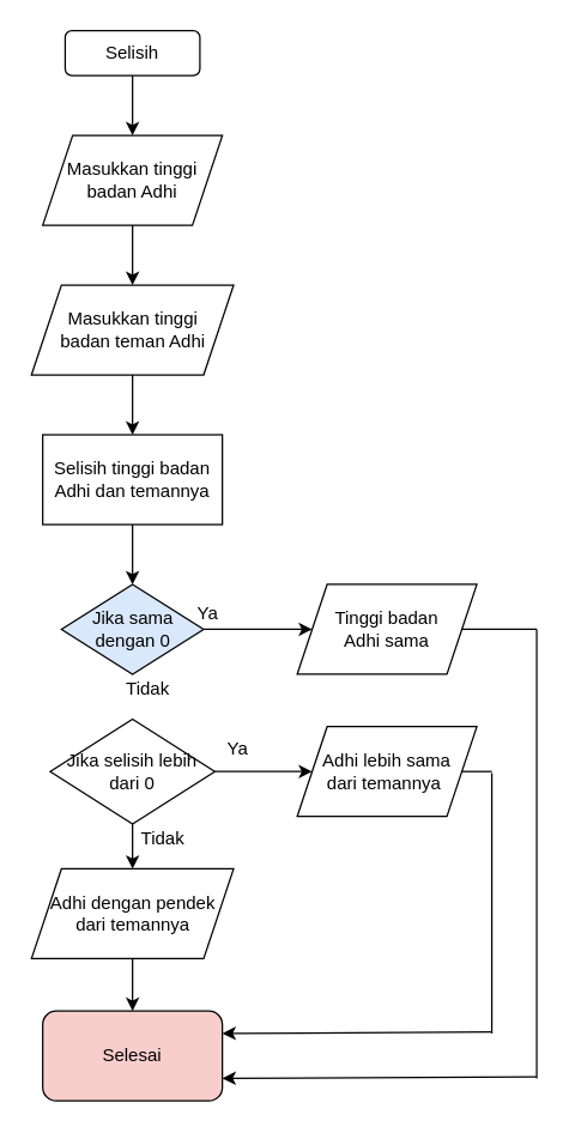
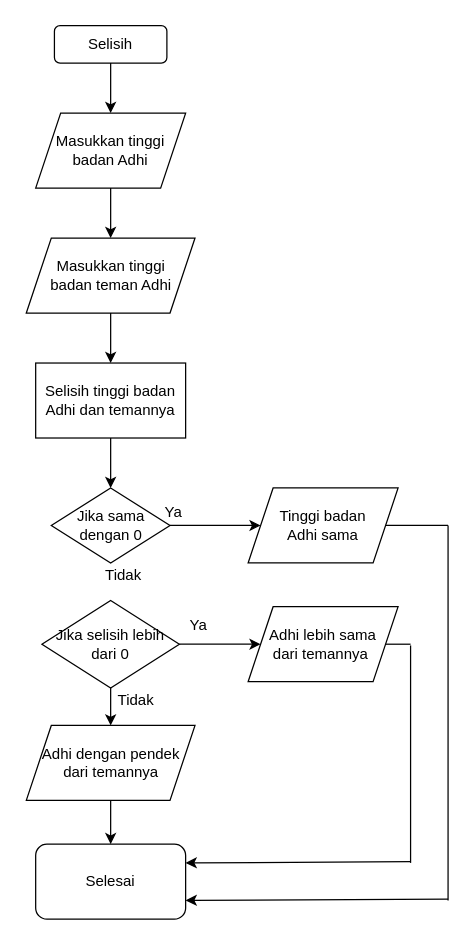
  <mxCell id="0" />
  <mxCell id="1" parent="0" />
  <mxCell id="2" value="Selisih" style="rounded=1;whiteSpace=wrap;html=1;" vertex="1" parent="1"><mxGeometry x="43" y="20" width="90" height="30" as="geometry" /></mxCell>
  <mxCell id="3" value="" style="endArrow=classic;html=1;entryX=0.5;entryY=0;entryDx=0;entryDy=0;" edge="1" parent="1" source="2" target="4"><mxGeometry width="50" height="50" relative="1" as="geometry"><mxPoint x="68" y="250" as="sourcePoint" /><mxPoint x="-52" y="80" as="targetPoint" /></mxGeometry></mxCell>
  <mxCell id="4" value="Masukkan tinggi&lt;br&gt;badan Adhi" style="shape=parallelogram;perimeter=parallelogramPerimeter;whiteSpace=wrap;html=1;fixedSize=1;" vertex="1" parent="1"><mxGeometry x="28" y="90" width="120" height="60" as="geometry" /></mxCell>
  <mxCell id="5" value="" style="endArrow=classic;html=1;exitX=0.5;exitY=1;exitDx=0;exitDy=0;entryX=0.5;entryY=0;entryDx=0;entryDy=0;" edge="1" parent="1" source="4" target="6"><mxGeometry width="50" height="50" relative="1" as="geometry"><mxPoint x="58" y="80" as="sourcePoint" /><mxPoint x="98" y="80" as="targetPoint" /></mxGeometry></mxCell>
  <mxCell id="6" value="Masukkan tinggi&lt;br&gt;badan teman Adhi" style="shape=parallelogram;perimeter=parallelogramPerimeter;whiteSpace=wrap;html=1;fixedSize=1;" vertex="1" parent="1"><mxGeometry x="20.5" y="190" width="135" height="60" as="geometry" /></mxCell>
  <mxCell id="7" value="" style="endArrow=classic;html=1;exitX=0.5;exitY=1;exitDx=0;exitDy=0;" edge="1" parent="1" source="6"><mxGeometry width="50" height="50" relative="1" as="geometry"><mxPoint x="68" y="240" as="sourcePoint" /><mxPoint x="88" y="290" as="targetPoint" /></mxGeometry></mxCell>
  <mxCell id="8" value="Selisih tinggi badan Adhi dan temannya" style="rounded=0;whiteSpace=wrap;html=1;" vertex="1" parent="1"><mxGeometry x="28" y="290" width="120" height="60" as="geometry" /></mxCell>
  <mxCell id="9" value="" style="endArrow=classic;html=1;exitX=0.5;exitY=1;exitDx=0;exitDy=0;entryX=0.5;entryY=0;entryDx=0;entryDy=0;" edge="1" parent="1" source="8" target="11"><mxGeometry width="50" height="50" relative="1" as="geometry"><mxPoint x="68" y="230" as="sourcePoint" /><mxPoint x="83" y="390" as="targetPoint" /></mxGeometry></mxCell>
  <mxCell id="10" value="" style="edgeStyle=orthogonalEdgeStyle;rounded=0;orthogonalLoop=1;jettySize=auto;html=1;" edge="1" parent="1" source="11" target="12"><mxGeometry relative="1" as="geometry" /></mxCell>
- <mxCell id="11" value="Jika sama&lt;br&gt;dengan 0" style="rhombus;whiteSpace=wrap;html=1;fillColor=#dae8fc;" vertex="1" parent="1"><mxGeometry x="40.5" y="390" width="95" height="60" as="geometry" /></mxCell>
+ <mxCell id="11" value="Jika sama&lt;br&gt;dengan 0" style="rhombus;whiteSpace=wrap;html=1;" vertex="1" parent="1"><mxGeometry x="40.5" y="390" width="95" height="60" as="geometry" /></mxCell>
  <mxCell id="12" value="Tinggi badan&lt;br&gt;Adhi sama" style="shape=parallelogram;perimeter=parallelogramPerimeter;whiteSpace=wrap;html=1;fixedSize=1;" vertex="1" parent="1"><mxGeometry x="198" y="390" width="120" height="60" as="geometry" /></mxCell>
  <mxCell id="13" value="Ya" style="text;html=1;align=center;verticalAlign=middle;resizable=0;points=[];autosize=1;" vertex="1" parent="1"><mxGeometry x="123" y="400" width="30" height="20" as="geometry" /></mxCell>
  <mxCell id="14" value="" style="edgeStyle=orthogonalEdgeStyle;rounded=0;orthogonalLoop=1;jettySize=auto;html=1;" edge="1" parent="1" source="16" target="18"><mxGeometry relative="1" as="geometry" /></mxCell>
  <mxCell id="15" value="" style="edgeStyle=orthogonalEdgeStyle;rounded=0;orthogonalLoop=1;jettySize=auto;html=1;" edge="1" parent="1" source="16" target="20"><mxGeometry relative="1" as="geometry" /></mxCell>
  <mxCell id="16" value="Jika selisih lebih&lt;br&gt;dari 0" style="rhombus;whiteSpace=wrap;html=1;" vertex="1" parent="1"><mxGeometry x="33" y="480" width="110" height="70" as="geometry" /></mxCell>
  <mxCell id="17" value="Tidak" style="text;html=1;align=center;verticalAlign=middle;resizable=0;points=[];autosize=1;" vertex="1" parent="1"><mxGeometry x="78" y="450" width="40" height="20" as="geometry" /></mxCell>
  <mxCell id="18" value="Adhi lebih sama&lt;br&gt;dari temannya&amp;nbsp;" style="shape=parallelogram;perimeter=parallelogramPerimeter;whiteSpace=wrap;html=1;fixedSize=1;" vertex="1" parent="1"><mxGeometry x="198" y="485" width="120" height="60" as="geometry" /></mxCell>
  <mxCell id="19" value="" style="edgeStyle=orthogonalEdgeStyle;rounded=0;orthogonalLoop=1;jettySize=auto;html=1;" edge="1" parent="1" source="20" target="23"><mxGeometry relative="1" as="geometry" /></mxCell>
  <mxCell id="20" value="Adhi dengan pendek&lt;br&gt;dari temannya" style="shape=parallelogram;perimeter=parallelogramPerimeter;whiteSpace=wrap;html=1;fixedSize=1;" vertex="1" parent="1"><mxGeometry x="20.5" y="580" width="135" height="60" as="geometry" /></mxCell>
  <mxCell id="21" value="Ya" style="text;html=1;align=center;verticalAlign=middle;resizable=0;points=[];autosize=1;" vertex="1" parent="1"><mxGeometry x="143" y="490" width="30" height="20" as="geometry" /></mxCell>
  <mxCell id="22" value="Tidak" style="text;html=1;align=center;verticalAlign=middle;resizable=0;points=[];autosize=1;" vertex="1" parent="1"><mxGeometry x="88" y="550" width="40" height="20" as="geometry" /></mxCell>
- <mxCell id="23" value="Selesai" style="rounded=1;whiteSpace=wrap;html=1;fillColor=#f8cecc;" vertex="1" parent="1"><mxGeometry x="28" y="675" width="120" height="60" as="geometry" /></mxCell>
+ <mxCell id="23" value="Selesai" style="rounded=1;whiteSpace=wrap;html=1;" vertex="1" parent="1"><mxGeometry x="28" y="675" width="120" height="60" as="geometry" /></mxCell>
  <mxCell id="24" value="" style="endArrow=none;html=1;entryX=1;entryY=0.5;entryDx=0;entryDy=0;" edge="1" parent="1" target="12"><mxGeometry width="50" height="50" relative="1" as="geometry"><mxPoint x="358" y="420" as="sourcePoint" /><mxPoint x="118" y="570" as="targetPoint" /></mxGeometry></mxCell>
  <mxCell id="25" value="" style="endArrow=none;html=1;" edge="1" parent="1"><mxGeometry width="50" height="50" relative="1" as="geometry"><mxPoint x="358" y="420" as="sourcePoint" /><mxPoint x="358" y="720" as="targetPoint" /></mxGeometry></mxCell>
  <mxCell id="26" value="" style="endArrow=none;html=1;entryX=1;entryY=0.5;entryDx=0;entryDy=0;" edge="1" parent="1" target="18"><mxGeometry width="50" height="50" relative="1" as="geometry"><mxPoint x="328" y="515" as="sourcePoint" /><mxPoint x="118" y="570" as="targetPoint" /></mxGeometry></mxCell>
  <mxCell id="27" value="" style="endArrow=none;html=1;" edge="1" parent="1"><mxGeometry width="50" height="50" relative="1" as="geometry"><mxPoint x="328" y="690" as="sourcePoint" /><mxPoint x="328" y="516" as="targetPoint" /></mxGeometry></mxCell>
  <mxCell id="28" value="" style="endArrow=classic;html=1;entryX=1;entryY=0.75;entryDx=0;entryDy=0;" edge="1" parent="1" target="23"><mxGeometry width="50" height="50" relative="1" as="geometry"><mxPoint x="358" y="719" as="sourcePoint" /><mxPoint x="258" y="780" as="targetPoint" /></mxGeometry></mxCell>
  <mxCell id="29" value="" style="endArrow=classic;html=1;entryX=1;entryY=0.25;entryDx=0;entryDy=0;" edge="1" parent="1" target="23"><mxGeometry width="50" height="50" relative="1" as="geometry"><mxPoint x="328" y="689" as="sourcePoint" /><mxPoint x="148" y="689" as="targetPoint" /></mxGeometry></mxCell>
